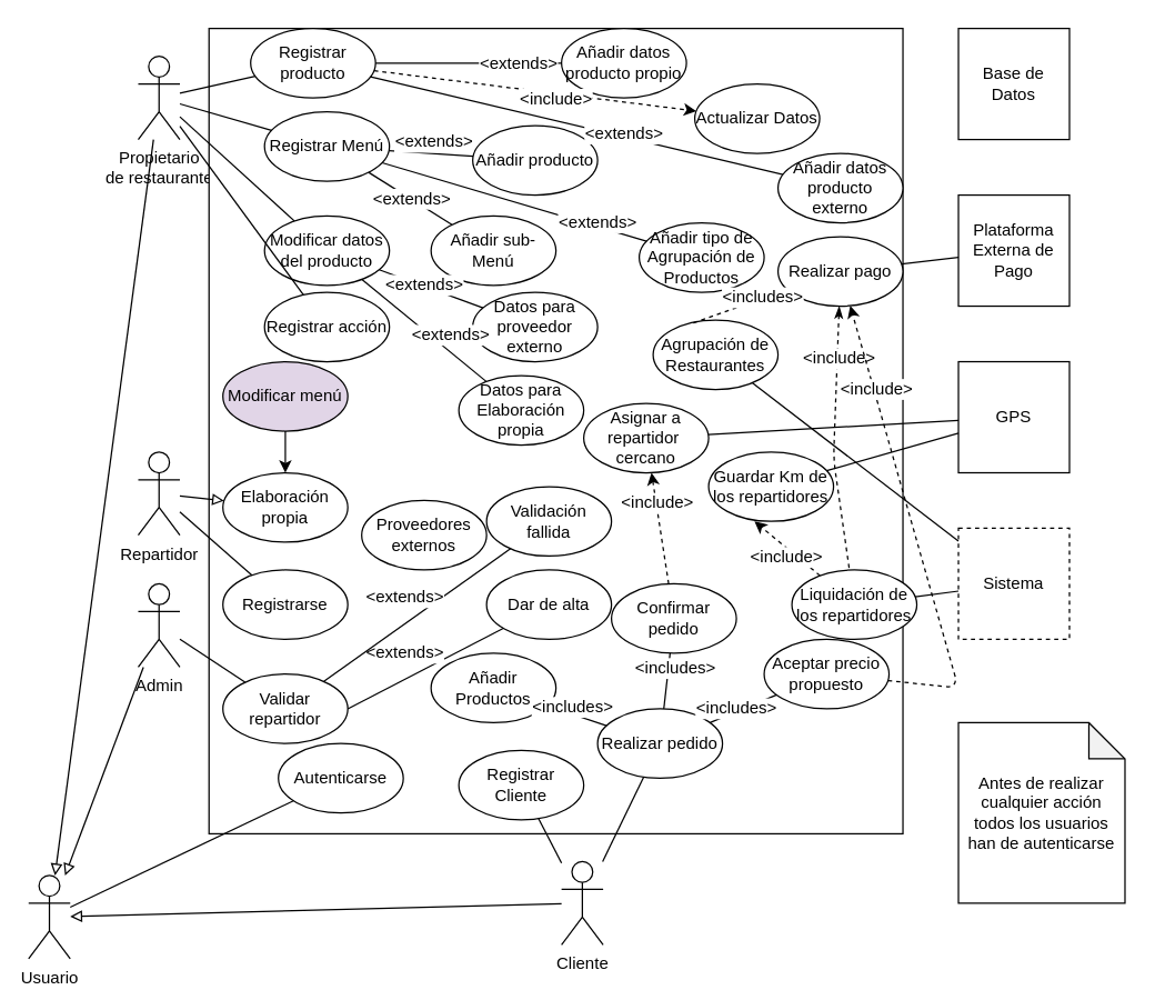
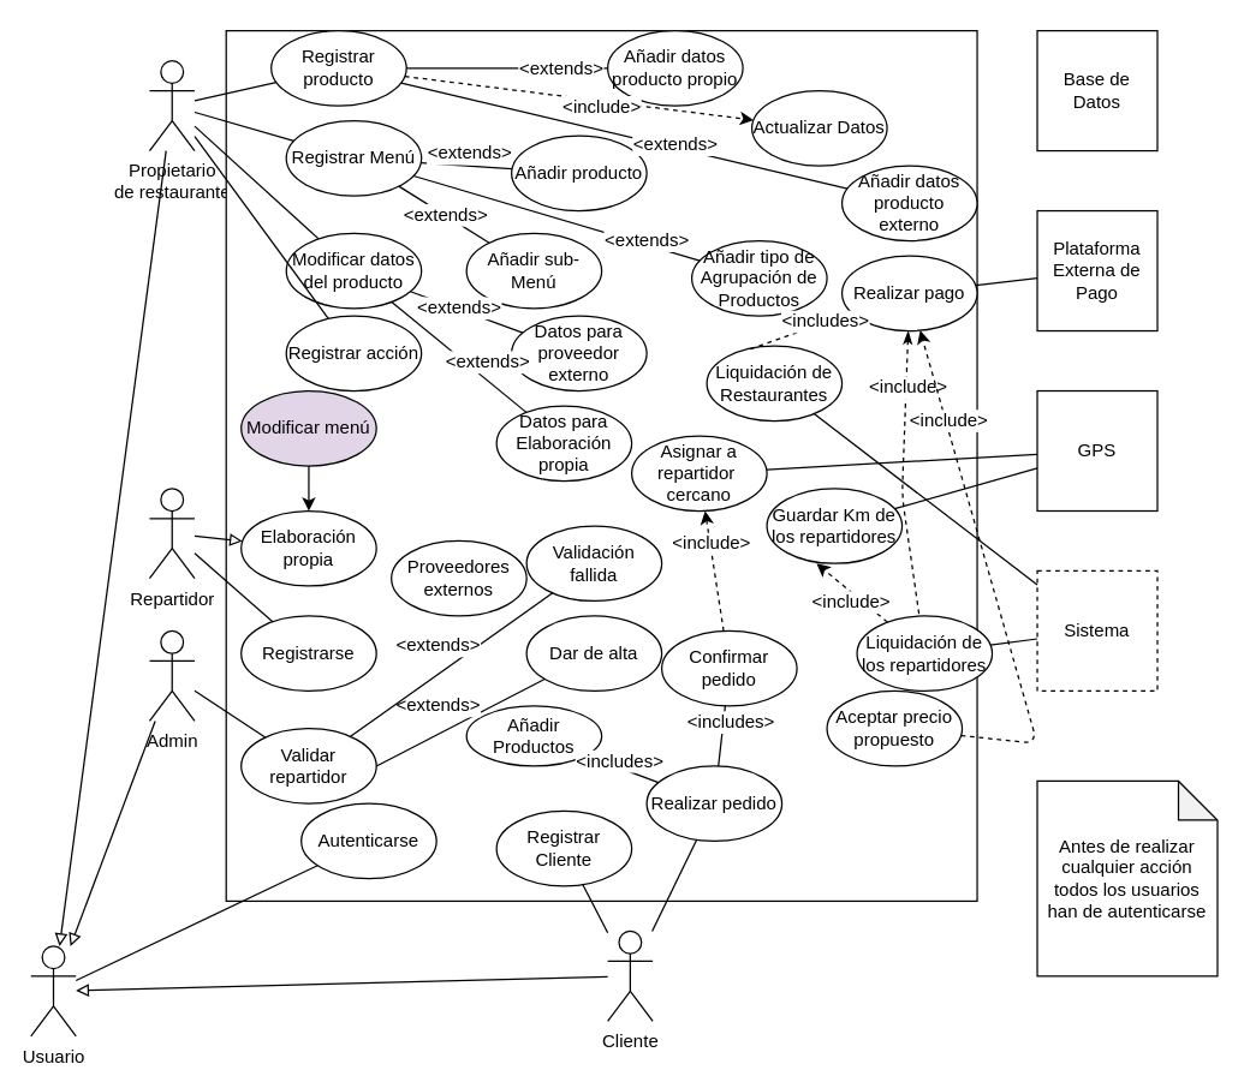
  <mxCell id="0" />
  <mxCell id="1" parent="0" />
  <mxCell id="2" value="Propietario &lt;br&gt;de restaurante" style="shape=umlActor;verticalLabelPosition=bottom;labelBackgroundColor=#ffffff;verticalAlign=top;html=1;outlineConnect=0;" parent="1" vertex="1"><mxGeometry x="99" y="40" width="30" height="60" as="geometry" /></mxCell>
  <mxCell id="3" value="Cliente" style="shape=umlActor;verticalLabelPosition=bottom;labelBackgroundColor=#ffffff;verticalAlign=top;html=1;outlineConnect=0;" parent="1" vertex="1"><mxGeometry x="404" y="620" width="30" height="60" as="geometry" /></mxCell>
  <mxCell id="4" value="Repartidor" style="shape=umlActor;verticalLabelPosition=bottom;labelBackgroundColor=#ffffff;verticalAlign=top;html=1;outlineConnect=0;" parent="1" vertex="1"><mxGeometry x="99" y="325" width="30" height="60" as="geometry" /></mxCell>
  <mxCell id="5" value="Admin" style="shape=umlActor;verticalLabelPosition=bottom;labelBackgroundColor=#ffffff;verticalAlign=top;html=1;outlineConnect=0;" parent="1" vertex="1"><mxGeometry x="99" y="420" width="30" height="60" as="geometry" /></mxCell>
  <mxCell id="6" value="" style="rounded=0;whiteSpace=wrap;html=1;" parent="1" vertex="1"><mxGeometry x="150" y="20" width="500" height="580" as="geometry" /></mxCell>
  <mxCell id="7" value="Base de Datos" style="whiteSpace=wrap;html=1;aspect=fixed;" parent="1" vertex="1"><mxGeometry x="690" y="20" width="80" height="80" as="geometry" /></mxCell>
  <mxCell id="8" value="Plataforma Externa de Pago" style="whiteSpace=wrap;html=1;aspect=fixed;" parent="1" vertex="1"><mxGeometry x="690" y="140" width="80" height="80" as="geometry" /></mxCell>
  <mxCell id="9" value="Sistema" style="whiteSpace=wrap;html=1;aspect=fixed;dashed=1;" parent="1" vertex="1"><mxGeometry x="690" y="380" width="80" height="80" as="geometry" /></mxCell>
  <mxCell id="10" value="Modificar datos del producto" style="ellipse;whiteSpace=wrap;html=1;" parent="1" vertex="1"><mxGeometry x="190" y="155" width="90" height="50" as="geometry" /></mxCell>
  <mxCell id="11" value="Datos para proveedor externo" style="ellipse;whiteSpace=wrap;html=1;" parent="1" vertex="1"><mxGeometry x="340" y="210" width="90" height="50" as="geometry" /></mxCell>
  <mxCell id="12" value="Datos para Elaboración propia" style="ellipse;whiteSpace=wrap;html=1;" parent="1" vertex="1"><mxGeometry x="330" y="270" width="90" height="50" as="geometry" /></mxCell>
  <mxCell id="13" value="Confirmar pedido" style="ellipse;whiteSpace=wrap;html=1;" parent="1" vertex="1"><mxGeometry x="440" y="420" width="90" height="50" as="geometry" /></mxCell>
  <mxCell id="14" value="Asignar a repartidor&amp;nbsp; cercano" style="ellipse;whiteSpace=wrap;html=1;" parent="1" vertex="1"><mxGeometry x="420" y="290" width="90" height="50" as="geometry" /></mxCell>
  <mxCell id="15" value="Realizar pedido" style="ellipse;whiteSpace=wrap;html=1;" parent="1" vertex="1"><mxGeometry x="430" y="510" width="90" height="50" as="geometry" /></mxCell>
  <mxCell id="16" value="Realizar pago" style="ellipse;whiteSpace=wrap;html=1;" parent="1" vertex="1"><mxGeometry x="560" y="170" width="90" height="50" as="geometry" /></mxCell>
  <mxCell id="17" value="Aceptar precio propuesto" style="ellipse;whiteSpace=wrap;html=1;" parent="1" vertex="1"><mxGeometry x="550" y="460" width="90" height="50" as="geometry" /></mxCell>
  <mxCell id="18" value="Registrarse" style="ellipse;whiteSpace=wrap;html=1;" parent="1" vertex="1"><mxGeometry x="160" y="410" width="90" height="50" as="geometry" /></mxCell>
  <mxCell id="19" value="Dar de alta" style="ellipse;whiteSpace=wrap;html=1;" parent="1" vertex="1"><mxGeometry x="350" y="410" width="90" height="50" as="geometry" /></mxCell>
  <mxCell id="20" value="Validar repartidor" style="ellipse;whiteSpace=wrap;html=1;" parent="1" vertex="1"><mxGeometry x="160" y="485" width="90" height="50" as="geometry" /></mxCell>
  <mxCell id="21" value="Validación fallida" style="ellipse;whiteSpace=wrap;html=1;" parent="1" vertex="1"><mxGeometry x="350" y="350" width="90" height="50" as="geometry" /></mxCell>
  <mxCell id="22" value="Registrar Menú" style="ellipse;whiteSpace=wrap;html=1;" parent="1" vertex="1"><mxGeometry x="190" y="80" width="90" height="50" as="geometry" /></mxCell>
- <mxCell id="23" value="Añadir Productos" style="ellipse;whiteSpace=wrap;html=1;" parent="1" vertex="1"><mxGeometry x="310" y="470" width="90" height="50" as="geometry" /></mxCell>
+ <mxCell id="23" value="Añadir Productos" style="ellipse;whiteSpace=wrap;html=1;" parent="1" vertex="1"><mxGeometry x="310" y="470" width="90" height="40" as="geometry" /></mxCell>
  <mxCell id="24" value="Añadir tipo de Agrupación de Productos" style="ellipse;whiteSpace=wrap;html=1;" parent="1" vertex="1"><mxGeometry x="460" y="160" width="90" height="50" as="geometry" /></mxCell>
  <mxCell id="25" value="Añadir sub-Menú" style="ellipse;whiteSpace=wrap;html=1;" parent="1" vertex="1"><mxGeometry x="310" y="155" width="90" height="50" as="geometry" /></mxCell>
  <mxCell id="26" value="Añadir producto" style="ellipse;whiteSpace=wrap;html=1;" parent="1" vertex="1"><mxGeometry x="340" y="90" width="90" height="50" as="geometry" /></mxCell>
  <mxCell id="27" value="Registrar producto" style="ellipse;whiteSpace=wrap;html=1;" parent="1" vertex="1"><mxGeometry x="180" y="20" width="90" height="50" as="geometry" /></mxCell>
  <mxCell id="28" value="GPS" style="whiteSpace=wrap;html=1;aspect=fixed;" parent="1" vertex="1"><mxGeometry x="690" y="260" width="80" height="80" as="geometry" /></mxCell>
  <mxCell id="29" value="Guardar Km de los repartidores" style="ellipse;whiteSpace=wrap;html=1;" parent="1" vertex="1"><mxGeometry x="510" y="325" width="90" height="50" as="geometry" /></mxCell>
  <mxCell id="30" value="Liquidación de los repartidores" style="ellipse;whiteSpace=wrap;html=1;" parent="1" vertex="1"><mxGeometry x="570" y="410" width="90" height="50" as="geometry" /></mxCell>
  <mxCell id="31" value="Actualizar Datos" style="ellipse;whiteSpace=wrap;html=1;" parent="1" vertex="1"><mxGeometry x="500" y="60" width="90" height="50" as="geometry" /></mxCell>
  <mxCell id="32" value="" style="endArrow=none;html=1;endFill=0;" parent="1" source="10" target="12" edge="1"><mxGeometry width="50" height="50" relative="1" as="geometry"><mxPoint x="270" y="210" as="sourcePoint" /><mxPoint x="480" y="250" as="targetPoint" /></mxGeometry></mxCell>
  <mxCell id="33" value="&amp;lt;extends&amp;gt;" style="text;html=1;align=center;verticalAlign=middle;resizable=0;points=[];labelBackgroundColor=#ffffff;" parent="32" vertex="1" connectable="0"><mxGeometry x="0.263" y="-2" relative="1" as="geometry"><mxPoint x="8.22" y="-8.34" as="offset" /></mxGeometry></mxCell>
  <mxCell id="34" value="" style="endArrow=none;html=1;endFill=0;" parent="1" source="10" target="11" edge="1"><mxGeometry width="50" height="50" relative="1" as="geometry"><mxPoint x="279.099" y="260.021" as="sourcePoint" /><mxPoint x="480" y="250" as="targetPoint" /></mxGeometry></mxCell>
  <mxCell id="35" value="&amp;lt;extends&amp;gt;" style="text;html=1;align=center;verticalAlign=middle;resizable=0;points=[];labelBackgroundColor=#ffffff;" parent="34" vertex="1" connectable="0"><mxGeometry x="0.507" y="1" relative="1" as="geometry"><mxPoint x="-24.58" y="-8.82" as="offset" /></mxGeometry></mxCell>
  <mxCell id="36" value="" style="endArrow=none;html=1;endFill=0;" parent="1" source="2" target="10" edge="1"><mxGeometry width="50" height="50" relative="1" as="geometry"><mxPoint x="430" y="300" as="sourcePoint" /><mxPoint x="480" y="250" as="targetPoint" /></mxGeometry></mxCell>
  <mxCell id="37" value="Añadir datos producto propio" style="ellipse;whiteSpace=wrap;html=1;" parent="1" vertex="1"><mxGeometry x="404" y="20" width="90" height="50" as="geometry" /></mxCell>
  <mxCell id="38" value="Añadir datos producto externo" style="ellipse;whiteSpace=wrap;html=1;" parent="1" vertex="1"><mxGeometry x="560" y="110" width="90" height="50" as="geometry" /></mxCell>
  <mxCell id="39" value="" style="endArrow=none;html=1;endFill=0;" parent="1" source="27" target="37" edge="1"><mxGeometry width="50" height="50" relative="1" as="geometry"><mxPoint x="400" y="300" as="sourcePoint" /><mxPoint x="450" y="250" as="targetPoint" /></mxGeometry></mxCell>
  <mxCell id="40" value="&amp;lt;extends&amp;gt;" style="text;html=1;align=center;verticalAlign=middle;resizable=0;points=[];labelBackgroundColor=#ffffff;" parent="39" vertex="1" connectable="0"><mxGeometry x="0.522" relative="1" as="geometry"><mxPoint as="offset" /></mxGeometry></mxCell>
  <mxCell id="41" value="" style="endArrow=none;html=1;endFill=0;" parent="1" source="27" target="38" edge="1"><mxGeometry width="50" height="50" relative="1" as="geometry"><mxPoint x="400" y="300" as="sourcePoint" /><mxPoint x="450" y="250" as="targetPoint" /></mxGeometry></mxCell>
  <mxCell id="42" value="&amp;lt;extends&amp;gt;" style="text;html=1;align=center;verticalAlign=middle;resizable=0;points=[];labelBackgroundColor=#ffffff;" parent="41" vertex="1" connectable="0"><mxGeometry x="0.223" y="2" relative="1" as="geometry"><mxPoint as="offset" /></mxGeometry></mxCell>
  <mxCell id="43" value="" style="endArrow=none;html=1;endFill=0;" parent="1" source="2" target="27" edge="1"><mxGeometry width="50" height="50" relative="1" as="geometry"><mxPoint x="400" y="300" as="sourcePoint" /><mxPoint x="450" y="250" as="targetPoint" /></mxGeometry></mxCell>
  <mxCell id="44" value="" style="endArrow=none;html=1;endFill=0;" parent="1" source="2" target="22" edge="1"><mxGeometry width="50" height="50" relative="1" as="geometry"><mxPoint x="400" y="300" as="sourcePoint" /><mxPoint x="450" y="250" as="targetPoint" /></mxGeometry></mxCell>
  <mxCell id="45" value="" style="endArrow=none;html=1;endFill=0;" parent="1" source="22" target="25" edge="1"><mxGeometry width="50" height="50" relative="1" as="geometry"><mxPoint x="400" y="300" as="sourcePoint" /><mxPoint x="450" y="250" as="targetPoint" /></mxGeometry></mxCell>
  <mxCell id="46" value="&amp;lt;extends&amp;gt;" style="text;html=1;align=center;verticalAlign=middle;resizable=0;points=[];labelBackgroundColor=#ffffff;" parent="45" vertex="1" connectable="0"><mxGeometry x="0.348" y="2" relative="1" as="geometry"><mxPoint x="-11.37" y="-5.04" as="offset" /></mxGeometry></mxCell>
  <mxCell id="47" value="" style="endArrow=none;html=1;endFill=0;" parent="1" source="22" target="26" edge="1"><mxGeometry width="50" height="50" relative="1" as="geometry"><mxPoint x="400" y="300" as="sourcePoint" /><mxPoint x="450" y="250" as="targetPoint" /></mxGeometry></mxCell>
  <mxCell id="48" value="&amp;lt;extends&amp;gt;" style="text;html=1;align=center;verticalAlign=middle;resizable=0;points=[];labelBackgroundColor=#ffffff;" parent="47" vertex="1" connectable="0"><mxGeometry x="0.429" relative="1" as="geometry"><mxPoint x="-10.63" y="-9.04" as="offset" /></mxGeometry></mxCell>
  <mxCell id="49" value="" style="endArrow=none;html=1;endFill=0;" parent="1" source="22" target="24" edge="1"><mxGeometry width="50" height="50" relative="1" as="geometry"><mxPoint x="400" y="300" as="sourcePoint" /><mxPoint x="450" y="250" as="targetPoint" /></mxGeometry></mxCell>
  <mxCell id="50" value="&amp;lt;extends&amp;gt;" style="text;html=1;align=center;verticalAlign=middle;resizable=0;points=[];labelBackgroundColor=#ffffff;" parent="49" vertex="1" connectable="0"><mxGeometry x="0.619" y="3" relative="1" as="geometry"><mxPoint as="offset" /></mxGeometry></mxCell>
  <mxCell id="51" value="" style="endArrow=none;html=1;endFill=0;" parent="1" source="4" target="18" edge="1"><mxGeometry width="50" height="50" relative="1" as="geometry"><mxPoint x="400" y="460" as="sourcePoint" /><mxPoint x="450" y="410" as="targetPoint" /></mxGeometry></mxCell>
  <mxCell id="52" value="" style="endArrow=none;html=1;endFill=0;" parent="1" source="5" target="20" edge="1"><mxGeometry width="50" height="50" relative="1" as="geometry"><mxPoint x="400" y="460" as="sourcePoint" /><mxPoint x="450" y="410" as="targetPoint" /></mxGeometry></mxCell>
  <mxCell id="53" value="" style="endArrow=none;html=1;exitX=1;exitY=0.5;exitDx=0;exitDy=0;endFill=0;" parent="1" source="20" target="19" edge="1"><mxGeometry width="50" height="50" relative="1" as="geometry"><mxPoint x="400" y="460" as="sourcePoint" /><mxPoint x="450" y="410" as="targetPoint" /></mxGeometry></mxCell>
  <mxCell id="54" value="&amp;lt;extends&amp;gt;" style="text;html=1;align=center;verticalAlign=middle;resizable=0;points=[];labelBackgroundColor=#ffffff;" parent="53" vertex="1" connectable="0"><mxGeometry x="0.36" relative="1" as="geometry"><mxPoint x="-35.81" y="-0.82" as="offset" /></mxGeometry></mxCell>
  <mxCell id="55" value="" style="endArrow=none;html=1;endFill=0;" parent="1" source="20" target="21" edge="1"><mxGeometry width="50" height="50" relative="1" as="geometry"><mxPoint x="400" y="460" as="sourcePoint" /><mxPoint x="450" y="410" as="targetPoint" /></mxGeometry></mxCell>
  <mxCell id="56" value="&amp;lt;extends&amp;gt;" style="text;html=1;align=center;verticalAlign=middle;resizable=0;points=[];labelBackgroundColor=#ffffff;" parent="55" vertex="1" connectable="0"><mxGeometry x="0.477" y="2" relative="1" as="geometry"><mxPoint x="-40.47" y="11.59" as="offset" /></mxGeometry></mxCell>
  <mxCell id="57" value="" style="endArrow=diamond;html=1;endFill=0;" parent="1" source="15" target="23" edge="1"><mxGeometry width="50" height="50" relative="1" as="geometry"><mxPoint x="400" y="410" as="sourcePoint" /><mxPoint x="450" y="360" as="targetPoint" /></mxGeometry></mxCell>
  <mxCell id="58" value="&amp;lt;includes&amp;gt;" style="text;html=1;align=center;verticalAlign=middle;resizable=0;points=[];labelBackgroundColor=#ffffff;" parent="57" vertex="1" connectable="0"><mxGeometry x="-0.431" y="-1" relative="1" as="geometry"><mxPoint x="-12.49" y="-8.78" as="offset" /></mxGeometry></mxCell>
  <mxCell id="59" value="" style="endArrow=none;html=1;endFill=0;" parent="1" source="15" target="13" edge="1"><mxGeometry width="50" height="50" relative="1" as="geometry"><mxPoint x="400" y="410" as="sourcePoint" /><mxPoint x="450" y="360" as="targetPoint" /></mxGeometry></mxCell>
  <mxCell id="60" value="&amp;lt;includes&amp;gt;" style="text;html=1;align=center;verticalAlign=middle;resizable=0;points=[];labelBackgroundColor=#ffffff;" parent="59" vertex="1" connectable="0"><mxGeometry x="-0.41" y="-1" relative="1" as="geometry"><mxPoint x="5.25" y="-18.17" as="offset" /></mxGeometry></mxCell>
- <mxCell id="61" value="" style="endArrow=none;html=1;endFill=0;" parent="1" source="15" target="17" edge="1"><mxGeometry width="50" height="50" relative="1" as="geometry"><mxPoint x="400" y="410" as="sourcePoint" /><mxPoint x="450" y="360" as="targetPoint" /></mxGeometry></mxCell>
- <mxCell id="62" value="&amp;lt;includes&amp;gt;" style="text;html=1;align=center;verticalAlign=middle;resizable=0;points=[];labelBackgroundColor=#ffffff;" parent="61" vertex="1" connectable="0"><mxGeometry x="-0.708" y="-1" relative="1" as="geometry"><mxPoint x="11.23" y="-7.85" as="offset" /></mxGeometry></mxCell>
  <mxCell id="63" value="" style="endArrow=none;html=1;endFill=0;" parent="1" source="28" target="14" edge="1"><mxGeometry width="50" height="50" relative="1" as="geometry"><mxPoint x="400" y="350" as="sourcePoint" /><mxPoint x="450" y="300" as="targetPoint" /></mxGeometry></mxCell>
  <mxCell id="64" value="" style="endArrow=none;html=1;endFill=0;" parent="1" source="28" target="29" edge="1"><mxGeometry width="50" height="50" relative="1" as="geometry"><mxPoint x="400" y="350" as="sourcePoint" /><mxPoint x="450" y="300" as="targetPoint" /></mxGeometry></mxCell>
  <mxCell id="65" value="" style="endArrow=none;html=1;endFill=0;" parent="1" source="9" target="30" edge="1"><mxGeometry width="50" height="50" relative="1" as="geometry"><mxPoint x="400" y="350" as="sourcePoint" /><mxPoint x="450" y="300" as="targetPoint" /></mxGeometry></mxCell>
  <mxCell id="66" value="" style="endArrow=none;html=1;endFill=0;" parent="1" source="8" target="16" edge="1"><mxGeometry width="50" height="50" relative="1" as="geometry"><mxPoint x="400" y="350" as="sourcePoint" /><mxPoint x="450" y="300" as="targetPoint" /></mxGeometry></mxCell>
  <mxCell id="67" value="" style="endArrow=none;html=1;endFill=0;" parent="1" source="3" target="15" edge="1"><mxGeometry width="50" height="50" relative="1" as="geometry"><mxPoint x="380" y="420" as="sourcePoint" /><mxPoint x="430" y="370" as="targetPoint" /></mxGeometry></mxCell>
  <mxCell id="68" value="Usuario" style="shape=umlActor;verticalLabelPosition=bottom;labelBackgroundColor=#ffffff;verticalAlign=top;html=1;outlineConnect=0;" parent="1" vertex="1"><mxGeometry x="20" y="630" width="30" height="60" as="geometry" /></mxCell>
  <mxCell id="69" value="Autenticarse" style="ellipse;whiteSpace=wrap;html=1;" parent="1" vertex="1"><mxGeometry x="200" y="535" width="90" height="50" as="geometry" /></mxCell>
  <mxCell id="70" value="" style="endArrow=none;html=1;endFill=0;" parent="1" source="68" target="69" edge="1"><mxGeometry width="50" height="50" relative="1" as="geometry"><mxPoint x="380" y="420" as="sourcePoint" /><mxPoint x="430" y="370" as="targetPoint" /></mxGeometry></mxCell>
  <mxCell id="71" value="" style="endArrow=block;html=1;endFill=0;" parent="1" source="3" target="68" edge="1"><mxGeometry width="50" height="50" relative="1" as="geometry"><mxPoint x="380" y="400" as="sourcePoint" /><mxPoint x="430" y="350" as="targetPoint" /></mxGeometry></mxCell>
  <mxCell id="72" value="" style="endArrow=block;html=1;endFill=0;" parent="1" source="5" target="68" edge="1"><mxGeometry width="50" height="50" relative="1" as="geometry"><mxPoint x="380" y="400" as="sourcePoint" /><mxPoint x="430" y="350" as="targetPoint" /></mxGeometry></mxCell>
  <mxCell id="73" value="" style="endArrow=block;html=1;endFill=0;" parent="1" source="4" target="96" edge="1"><mxGeometry width="50" height="50" relative="1" as="geometry"><mxPoint x="380" y="400" as="sourcePoint" /><mxPoint x="430" y="350" as="targetPoint" /></mxGeometry></mxCell>
  <mxCell id="74" value="" style="endArrow=block;html=1;endFill=0;" parent="1" source="2" target="68" edge="1"><mxGeometry width="50" height="50" relative="1" as="geometry"><mxPoint x="380" y="400" as="sourcePoint" /><mxPoint x="430" y="350" as="targetPoint" /></mxGeometry></mxCell>
  <mxCell id="75" value="" style="endArrow=classic;dashed=1;html=1;endFill=1;" parent="1" source="13" target="14" edge="1"><mxGeometry width="50" height="50" relative="1" as="geometry"><mxPoint x="380" y="400" as="sourcePoint" /><mxPoint x="430" y="350" as="targetPoint" /></mxGeometry></mxCell>
  <mxCell id="76" value="&amp;lt;include&amp;gt;" style="text;html=1;align=center;verticalAlign=middle;resizable=0;points=[];labelBackgroundColor=#ffffff;" parent="75" vertex="1" connectable="0"><mxGeometry x="0.455" relative="1" as="geometry"><mxPoint as="offset" /></mxGeometry></mxCell>
  <mxCell id="77" value="" style="endArrow=classic;dashed=1;html=1;entryX=0.367;entryY=1;entryDx=0;entryDy=0;entryPerimeter=0;endFill=1;" parent="1" source="30" target="29" edge="1"><mxGeometry width="50" height="50" relative="1" as="geometry"><mxPoint x="380" y="400" as="sourcePoint" /><mxPoint x="430" y="350" as="targetPoint" /></mxGeometry></mxCell>
  <mxCell id="78" value="&amp;lt;include&amp;gt;" style="text;html=1;align=center;verticalAlign=middle;resizable=0;points=[];labelBackgroundColor=#ffffff;" parent="77" vertex="1" connectable="0"><mxGeometry x="0.546" y="3" relative="1" as="geometry"><mxPoint x="12.84" y="13.55" as="offset" /></mxGeometry></mxCell>
  <mxCell id="79" value="" style="endArrow=none;dashed=1;html=1;endFill=0;startArrow=classicThin;startFill=1;" parent="1" source="16" target="30" edge="1"><mxGeometry width="50" height="50" relative="1" as="geometry"><mxPoint x="380" y="400" as="sourcePoint" /><mxPoint x="430" y="350" as="targetPoint" /><Array as="points"><mxPoint x="600" y="330" /></Array></mxGeometry></mxCell>
  <mxCell id="80" value="&amp;lt;include&amp;gt;" style="text;html=1;align=center;verticalAlign=middle;resizable=0;points=[];labelBackgroundColor=#ffffff;" parent="79" vertex="1" connectable="0"><mxGeometry x="-0.608" y="1" relative="1" as="geometry"><mxPoint as="offset" /></mxGeometry></mxCell>
  <mxCell id="81" value="" style="endArrow=classic;dashed=1;html=1;endFill=1;" parent="1" source="27" target="31" edge="1"><mxGeometry width="50" height="50" relative="1" as="geometry"><mxPoint x="380" y="400" as="sourcePoint" /><mxPoint x="430" y="350" as="targetPoint" /></mxGeometry></mxCell>
  <mxCell id="82" value="&amp;lt;include&amp;gt;" style="text;html=1;align=center;verticalAlign=middle;resizable=0;points=[];labelBackgroundColor=#ffffff;" parent="81" vertex="1" connectable="0"><mxGeometry x="-0.331" relative="1" as="geometry"><mxPoint x="53.67" y="9.89" as="offset" /></mxGeometry></mxCell>
- <mxCell id="83" value="Agrupación de Restaurantes" style="ellipse;whiteSpace=wrap;html=1;" parent="1" vertex="1"><mxGeometry x="470" y="230" width="90" height="50" as="geometry" /></mxCell>
+ <mxCell id="83" value="Liquidación de Restaurantes" style="ellipse;whiteSpace=wrap;html=1;" parent="1" vertex="1"><mxGeometry x="470" y="230" width="90" height="50" as="geometry" /></mxCell>
  <mxCell id="84" value="" style="endArrow=none;html=1;endFill=0;" parent="1" source="9" target="83" edge="1"><mxGeometry width="50" height="50" relative="1" as="geometry"><mxPoint x="380" y="400" as="sourcePoint" /><mxPoint x="430" y="350" as="targetPoint" /></mxGeometry></mxCell>
  <mxCell id="85" value="" style="endArrow=classic;dashed=1;html=1;endFill=1;" parent="1" source="17" target="16" edge="1"><mxGeometry width="50" height="50" relative="1" as="geometry"><mxPoint x="380" y="400" as="sourcePoint" /><mxPoint x="430" y="350" as="targetPoint" /><Array as="points"><mxPoint x="690" y="495" /></Array></mxGeometry></mxCell>
  <mxCell id="86" value="" style="endArrow=none;dashed=1;html=1;exitX=0.322;exitY=0.04;exitDx=0;exitDy=0;exitPerimeter=0;" parent="1" source="83" target="16" edge="1"><mxGeometry width="50" height="50" relative="1" as="geometry"><mxPoint x="380" y="400" as="sourcePoint" /><mxPoint x="430" y="350" as="targetPoint" /></mxGeometry></mxCell>
  <mxCell id="87" value="&amp;lt;includes&amp;gt;" style="text;html=1;align=center;verticalAlign=middle;resizable=0;points=[];labelBackgroundColor=#ffffff;" parent="86" vertex="1" connectable="0"><mxGeometry x="0.478" y="1" relative="1" as="geometry"><mxPoint as="offset" /></mxGeometry></mxCell>
  <mxCell id="88" value="Registrar Cliente" style="ellipse;whiteSpace=wrap;html=1;" vertex="1" parent="1"><mxGeometry x="330" y="540" width="90" height="50" as="geometry" /></mxCell>
  <mxCell id="89" value="" style="endArrow=none;html=1;endFill=0;" edge="1" parent="1" source="3" target="88"><mxGeometry width="50" height="50" relative="1" as="geometry"><mxPoint x="380" y="490" as="sourcePoint" /><mxPoint x="430" y="440" as="targetPoint" /></mxGeometry></mxCell>
  <mxCell id="90" value="Registrar acción" style="ellipse;whiteSpace=wrap;html=1;" vertex="1" parent="1"><mxGeometry x="190" y="210" width="90" height="50" as="geometry" /></mxCell>
  <mxCell id="91" value="" style="endArrow=none;html=1;endFill=0;" edge="1" parent="1" source="2" target="90"><mxGeometry width="50" height="50" relative="1" as="geometry"><mxPoint x="380" y="310" as="sourcePoint" /><mxPoint x="430" y="260" as="targetPoint" /></mxGeometry></mxCell>
  <mxCell id="92" value="&amp;lt;include&amp;gt;" style="text;html=1;align=center;verticalAlign=middle;resizable=0;points=[];labelBackgroundColor=#ffffff;" vertex="1" connectable="0" parent="1"><mxGeometry x="630.004" y="279.996" as="geometry"><mxPoint as="offset" /></mxGeometry></mxCell>
  <mxCell id="93" value="Antes de realizar cualquier acción todos los usuarios han de autenticarse" style="shape=note;whiteSpace=wrap;html=1;backgroundOutline=1;darkOpacity=0.05;size=26;" vertex="1" parent="1"><mxGeometry x="690" y="520" width="120" height="130" as="geometry" /></mxCell>
  <mxCell id="94" value="Proveedores externos" style="ellipse;whiteSpace=wrap;html=1;" vertex="1" parent="1"><mxGeometry x="260" y="360" width="90" height="50" as="geometry" /></mxCell>
  <mxCell id="95" value="Modificar menú" style="ellipse;whiteSpace=wrap;html=1;fillColor=#e1d5e7;" vertex="1" parent="1"><mxGeometry x="160" y="260" width="90" height="50" as="geometry" /></mxCell>
  <mxCell id="96" value="Elaboración propia" style="ellipse;whiteSpace=wrap;html=1;" vertex="1" parent="1"><mxGeometry x="160" y="340" width="90" height="50" as="geometry" /></mxCell>
  <mxCell id="97" value="" style="endArrow=classic;html=1;" edge="1" parent="1" source="95" target="96"><mxGeometry width="50" height="50" relative="1" as="geometry"><mxPoint x="490" y="330" as="sourcePoint" /><mxPoint x="540" y="280" as="targetPoint" /></mxGeometry></mxCell>
